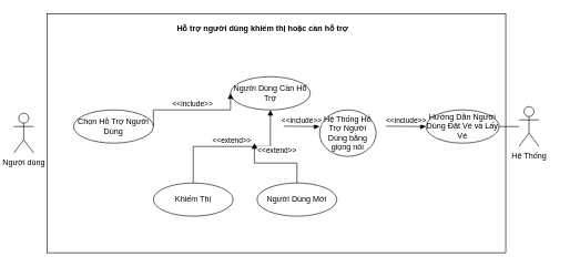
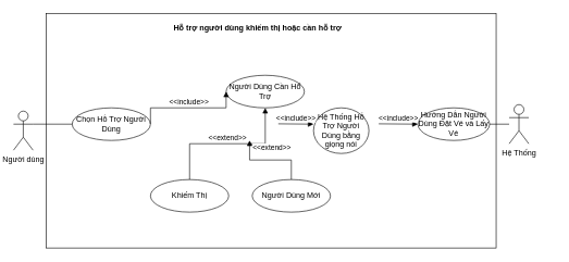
  <mxCell id="0" />
  <mxCell id="1" parent="0" />
  <mxCell id="2" value="" style="group" vertex="1" connectable="0" parent="1"><mxGeometry x="20" y="30" width="830" height="350" as="geometry" /></mxCell>
  <mxCell id="3" value="" style="rounded=0;whiteSpace=wrap;html=1;" vertex="1" parent="2"><mxGeometry x="50" y="-10" width="690" height="360" as="geometry" /></mxCell>
  <mxCell id="4" value="Người dùng" style="shape=umlActor;verticalLabelPosition=bottom;verticalAlign=top;html=1;outlineConnect=0;" vertex="1" parent="2"><mxGeometry y="140" width="30" height="60" as="geometry" /></mxCell>
  <mxCell id="5" value="Chọn Hỗ Trợ Người Dùng" style="ellipse;whiteSpace=wrap;html=1;" vertex="1" parent="2"><mxGeometry x="90" y="135" width="120" height="50" as="geometry" /></mxCell>
  <mxCell id="6" value="Người Dùng Cần Hổ Trợ" style="ellipse;whiteSpace=wrap;html=1;" vertex="1" parent="2"><mxGeometry x="326" y="85" width="120" height="50" as="geometry" /></mxCell>
+ <mxCell id="7" value="" style="endArrow=none;html=1;rounded=0;exitX=1;exitY=0.333;exitDx=0;exitDy=0;exitPerimeter=0;entryX=0;entryY=0.5;entryDx=0;entryDy=0;" edge="1" parent="2" source="4" target="5"><mxGeometry width="50" height="50" relative="1" as="geometry"><mxPoint x="350" y="200" as="sourcePoint" /><mxPoint x="400" y="150" as="targetPoint" /></mxGeometry></mxCell>
  <mxCell id="8" value="&amp;lt;&amp;lt;include&amp;gt;&amp;gt;" style="html=1;verticalAlign=bottom;endArrow=block;edgeStyle=elbowEdgeStyle;elbow=vertical;curved=0;rounded=0;entryX=0;entryY=0.5;entryDx=0;entryDy=0;" edge="1" parent="2" target="6"><mxGeometry width="80" relative="1" as="geometry"><mxPoint x="210" y="159.5" as="sourcePoint" /><mxPoint x="280" y="160" as="targetPoint" /></mxGeometry></mxCell>
  <mxCell id="9" value="Hệ Thống" style="shape=umlActor;verticalLabelPosition=bottom;verticalAlign=top;html=1;outlineConnect=0;" vertex="1" parent="2"><mxGeometry x="760" y="130" width="30" height="60" as="geometry" /></mxCell>
  <mxCell id="10" value="Hệ Thống Hỗ Trợ Người Dùng bằng giọng nói" style="ellipse;whiteSpace=wrap;html=1;" vertex="1" parent="2"><mxGeometry x="460" y="135" width="85" height="70" as="geometry" /></mxCell>
  <mxCell id="11" value="Khiếm Thị" style="ellipse;whiteSpace=wrap;html=1;" vertex="1" parent="2"><mxGeometry x="210" y="245" width="120" height="50" as="geometry" /></mxCell>
  <mxCell id="12" value="Người Dùng Mới" style="ellipse;whiteSpace=wrap;html=1;" vertex="1" parent="2"><mxGeometry x="366" y="245" width="120" height="50" as="geometry" /></mxCell>
  <mxCell id="13" value="&amp;lt;&amp;lt;extend&amp;gt;&amp;gt;" style="html=1;verticalAlign=bottom;endArrow=block;edgeStyle=elbowEdgeStyle;elbow=vertical;curved=0;rounded=0;exitX=0.5;exitY=0;exitDx=0;exitDy=0;entryX=0.5;entryY=1;entryDx=0;entryDy=0;" edge="1" parent="2" source="11" target="6"><mxGeometry width="80" relative="1" as="geometry"><mxPoint x="286" y="135" as="sourcePoint" /><mxPoint x="366" y="135" as="targetPoint" /><mxPoint as="offset" /></mxGeometry></mxCell>
  <mxCell id="14" value="&amp;lt;&amp;lt;extend&amp;gt;&amp;gt;" style="html=1;verticalAlign=bottom;endArrow=block;edgeStyle=elbowEdgeStyle;elbow=vertical;curved=0;rounded=0;exitX=0.5;exitY=0;exitDx=0;exitDy=0;entryX=0.5;entryY=1;entryDx=0;entryDy=0;" edge="1" parent="2" source="12"><mxGeometry x="-0.032" y="-10" width="80" relative="1" as="geometry"><mxPoint x="286" y="245" as="sourcePoint" /><mxPoint x="362" y="185" as="targetPoint" /><mxPoint as="offset" /></mxGeometry></mxCell>
  <mxCell id="15" value="Hướng Dẫn Người Dùng Đặt Vé và Lấy Vé" style="ellipse;whiteSpace=wrap;html=1;" vertex="1" parent="2"><mxGeometry x="620" y="135" width="110" height="50" as="geometry" /></mxCell>
  <mxCell id="16" value="&amp;lt;&amp;lt;include&amp;gt;&amp;gt;" style="html=1;verticalAlign=bottom;endArrow=block;edgeStyle=elbowEdgeStyle;elbow=vertical;curved=0;rounded=0;" edge="1" parent="2"><mxGeometry width="80" relative="1" as="geometry"><mxPoint x="406" y="159.5" as="sourcePoint" /><mxPoint x="460" y="160" as="targetPoint" /></mxGeometry></mxCell>
  <mxCell id="17" value="&amp;lt;&amp;lt;include&amp;gt;&amp;gt;" style="html=1;verticalAlign=bottom;endArrow=block;edgeStyle=elbowEdgeStyle;elbow=vertical;curved=0;rounded=0;" edge="1" parent="2"><mxGeometry width="80" relative="1" as="geometry"><mxPoint x="560" y="159.5" as="sourcePoint" /><mxPoint x="620" y="160" as="targetPoint" /></mxGeometry></mxCell>
  <mxCell id="18" value="Hỗ trợ người dùng khiếm thị hoặc cần hỗ trợ" style="text;align=center;fontStyle=1;verticalAlign=middle;spacingLeft=3;spacingRight=3;strokeColor=none;rotatable=0;points=[[0,0.5],[1,0.5]];portConstraint=eastwest;html=1;" vertex="1" parent="2"><mxGeometry x="334" width="80" height="26" as="geometry" /></mxCell>
  <mxCell id="19" value="" style="endArrow=none;html=1;rounded=0;fontFamily=Helvetica;fontSize=12;fontColor=default;exitX=1;exitY=0.5;exitDx=0;exitDy=0;" edge="1" parent="2" source="15"><mxGeometry width="50" height="50" relative="1" as="geometry"><mxPoint x="710" y="210" as="sourcePoint" /><mxPoint x="760" y="160" as="targetPoint" /></mxGeometry></mxCell>
